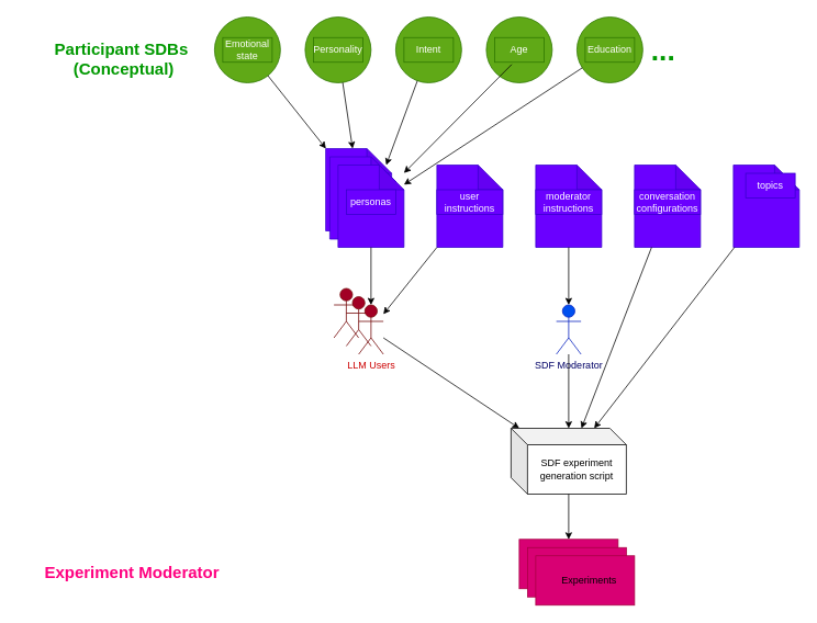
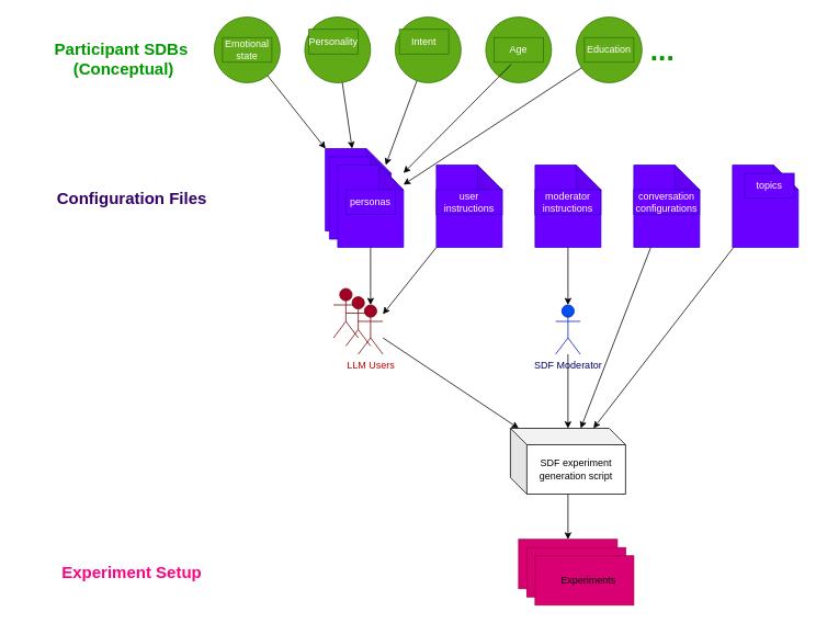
  <mxCell id="0" />
  <mxCell id="1" parent="0" />
  <mxCell id="2" value="" style="rounded=0;whiteSpace=wrap;html=1;fillColor=#d80073;fontColor=#ffffff;strokeColor=#A50040;" vertex="1" parent="1"><mxGeometry x="630" y="655" width="120" height="60" as="geometry" /></mxCell>
  <mxCell id="3" value="" style="rounded=0;whiteSpace=wrap;html=1;fillColor=#d80073;fontColor=#ffffff;strokeColor=#A50040;" vertex="1" parent="1"><mxGeometry x="640" y="665" width="120" height="60" as="geometry" /></mxCell>
  <mxCell id="4" value="" style="shape=note;whiteSpace=wrap;html=1;backgroundOutline=1;darkOpacity=0.05;fillColor=#6a00ff;fontColor=#ffffff;strokeColor=#3700CC;" vertex="1" parent="1"><mxGeometry x="395" y="180" width="80" height="100" as="geometry" /></mxCell>
  <mxCell id="5" value="" style="shape=note;whiteSpace=wrap;html=1;backgroundOutline=1;darkOpacity=0.05;fillColor=#6a00ff;fontColor=#ffffff;strokeColor=#3700CC;" vertex="1" parent="1"><mxGeometry x="400" y="190" width="80" height="100" as="geometry" /></mxCell>
  <mxCell id="6" value="" style="shape=umlActor;verticalLabelPosition=bottom;verticalAlign=top;html=1;outlineConnect=0;fillColor=#a20025;fontColor=#ffffff;strokeColor=#6F0000;" vertex="1" parent="1"><mxGeometry x="405" y="350" width="30" height="60" as="geometry" /></mxCell>
  <mxCell id="7" value="" style="shape=umlActor;verticalLabelPosition=bottom;verticalAlign=top;html=1;outlineConnect=0;fillColor=#a20025;fontColor=#ffffff;strokeColor=#6F0000;" vertex="1" parent="1"><mxGeometry x="420" y="360" width="30" height="60" as="geometry" /></mxCell>
  <mxCell id="8" value="&lt;font color=&quot;#cc0000&quot;&gt;LLM Users&lt;/font&gt;" style="shape=umlActor;verticalLabelPosition=bottom;verticalAlign=top;html=1;outlineConnect=0;fillColor=#a20025;fontColor=#ffffff;strokeColor=#6F0000;" vertex="1" parent="1"><mxGeometry x="435" y="370" width="30" height="60" as="geometry" /></mxCell>
  <mxCell id="9" value="" style="shape=note;whiteSpace=wrap;html=1;backgroundOutline=1;darkOpacity=0.05;fillColor=#6a00ff;fontColor=#ffffff;strokeColor=#3700CC;" vertex="1" parent="1"><mxGeometry x="530" y="200" width="80" height="100" as="geometry" /></mxCell>
  <mxCell id="10" value="user&lt;div&gt;instructions&lt;/div&gt;" style="text;html=1;align=center;verticalAlign=middle;whiteSpace=wrap;rounded=0;fillColor=#6a00ff;fontColor=#ffffff;strokeColor=#3700CC;" vertex="1" parent="1"><mxGeometry x="530" y="230" width="80" height="30" as="geometry" /></mxCell>
  <mxCell id="11" value="" style="shape=note;whiteSpace=wrap;html=1;backgroundOutline=1;darkOpacity=0.05;fillColor=#6a00ff;fontColor=#ffffff;strokeColor=#3700CC;" vertex="1" parent="1"><mxGeometry x="650" y="200" width="80" height="100" as="geometry" /></mxCell>
  <mxCell id="12" value="moderator&lt;div&gt;instructions&lt;/div&gt;" style="text;html=1;align=center;verticalAlign=middle;whiteSpace=wrap;rounded=0;fillColor=#6a00ff;fontColor=#ffffff;strokeColor=#3700CC;" vertex="1" parent="1"><mxGeometry x="650" y="230" width="80" height="30" as="geometry" /></mxCell>
  <mxCell id="13" value="" style="shape=note;whiteSpace=wrap;html=1;backgroundOutline=1;darkOpacity=0.05;fillColor=#6a00ff;fontColor=#ffffff;strokeColor=#3700CC;" vertex="1" parent="1"><mxGeometry x="770" y="200" width="80" height="100" as="geometry" /></mxCell>
  <mxCell id="14" value="conversation&lt;div&gt;configurations&lt;/div&gt;" style="text;html=1;align=center;verticalAlign=middle;whiteSpace=wrap;rounded=0;fillColor=#6a00ff;fontColor=#ffffff;strokeColor=#3700CC;" vertex="1" parent="1"><mxGeometry x="770" y="230" width="80" height="30" as="geometry" /></mxCell>
  <mxCell id="15" value="" style="shape=note;whiteSpace=wrap;html=1;backgroundOutline=1;darkOpacity=0.05;fillColor=#6a00ff;fontColor=#ffffff;strokeColor=#3700CC;" vertex="1" parent="1"><mxGeometry x="890" y="200" width="80" height="100" as="geometry" /></mxCell>
  <mxCell id="16" value="topics" style="text;html=1;align=center;verticalAlign=middle;whiteSpace=wrap;rounded=0;fillColor=#6a00ff;fontColor=#ffffff;strokeColor=#3700CC;" vertex="1" parent="1"><mxGeometry x="905" y="210" width="60" height="30" as="geometry" /></mxCell>
  <mxCell id="17" value="" style="shape=note;whiteSpace=wrap;html=1;backgroundOutline=1;darkOpacity=0.05;fillColor=#6a00ff;fontColor=#ffffff;strokeColor=#3700CC;" vertex="1" parent="1"><mxGeometry x="410" y="200" width="80" height="100" as="geometry" /></mxCell>
  <mxCell id="18" value="personas" style="text;html=1;align=center;verticalAlign=middle;whiteSpace=wrap;rounded=0;fillColor=#6a00ff;fontColor=#ffffff;strokeColor=#3700CC;" vertex="1" parent="1"><mxGeometry x="420" y="230" width="60" height="30" as="geometry" /></mxCell>
  <mxCell id="19" value="" style="ellipse;whiteSpace=wrap;html=1;aspect=fixed;fillColor=#60a917;fontColor=#ffffff;strokeColor=#2D7600;" vertex="1" parent="1"><mxGeometry x="480" y="20" width="80" height="80" as="geometry" /></mxCell>
- <mxCell id="20" value="Intent" style="text;html=1;align=center;verticalAlign=middle;whiteSpace=wrap;rounded=0;fillColor=#60a917;fontColor=#ffffff;strokeColor=#2D7600;" vertex="1" parent="1"><mxGeometry x="490" y="45" width="60" height="30" as="geometry" /></mxCell>
+ <mxCell id="20" value="Intent" style="text;html=1;align=center;verticalAlign=middle;whiteSpace=wrap;rounded=0;fillColor=#60a917;fontColor=#ffffff;strokeColor=#2D7600;" vertex="1" parent="1"><mxGeometry x="485" y="35" width="60" height="30" as="geometry" /></mxCell>
  <mxCell id="21" value="" style="ellipse;whiteSpace=wrap;html=1;aspect=fixed;fillColor=#60a917;fontColor=#ffffff;strokeColor=#2D7600;" vertex="1" parent="1"><mxGeometry x="590" y="20" width="80" height="80" as="geometry" /></mxCell>
  <mxCell id="22" value="Age" style="text;html=1;align=center;verticalAlign=middle;whiteSpace=wrap;rounded=0;fillColor=#60a917;fontColor=#ffffff;strokeColor=#2D7600;" vertex="1" parent="1"><mxGeometry x="600" y="45" width="60" height="30" as="geometry" /></mxCell>
  <mxCell id="23" value="" style="ellipse;whiteSpace=wrap;html=1;aspect=fixed;fillColor=#60a917;fontColor=#ffffff;strokeColor=#2D7600;" vertex="1" parent="1"><mxGeometry x="700" y="20" width="80" height="80" as="geometry" /></mxCell>
  <mxCell id="24" value="Education" style="text;html=1;align=center;verticalAlign=middle;whiteSpace=wrap;rounded=0;fillColor=#60a917;fontColor=#ffffff;strokeColor=#2D7600;" vertex="1" parent="1"><mxGeometry x="710" y="45" width="60" height="30" as="geometry" /></mxCell>
  <mxCell id="25" value="" style="ellipse;whiteSpace=wrap;html=1;aspect=fixed;fillColor=#60a917;fontColor=#ffffff;strokeColor=#2D7600;" vertex="1" parent="1"><mxGeometry x="370" y="20" width="80" height="80" as="geometry" /></mxCell>
- <mxCell id="26" value="Personality" style="text;html=1;align=center;verticalAlign=middle;whiteSpace=wrap;rounded=0;fillColor=#60a917;fontColor=#ffffff;strokeColor=#2D7600;" vertex="1" parent="1"><mxGeometry x="380" y="45" width="60" height="30" as="geometry" /></mxCell>
+ <mxCell id="26" value="Personality" style="text;html=1;align=center;verticalAlign=middle;whiteSpace=wrap;rounded=0;fillColor=#60a917;fontColor=#ffffff;strokeColor=#2D7600;" vertex="1" parent="1"><mxGeometry x="375" y="35" width="60" height="30" as="geometry" /></mxCell>
  <mxCell id="27" value="" style="ellipse;whiteSpace=wrap;html=1;aspect=fixed;fillColor=#60a917;fontColor=#ffffff;strokeColor=#2D7600;" vertex="1" parent="1"><mxGeometry x="260" y="20" width="80" height="80" as="geometry" /></mxCell>
  <mxCell id="28" value="Emotional&lt;div&gt;state&lt;/div&gt;" style="text;html=1;align=center;verticalAlign=middle;whiteSpace=wrap;rounded=0;fillColor=#60a917;fontColor=#ffffff;strokeColor=#2D7600;" vertex="1" parent="1"><mxGeometry x="270" y="45" width="60" height="30" as="geometry" /></mxCell>
  <mxCell id="29" value="" style="endArrow=classic;html=1;rounded=0;" edge="1" parent="1" source="27" target="4"><mxGeometry width="50" height="50" relative="1" as="geometry"><mxPoint x="330" y="160" as="sourcePoint" /><mxPoint x="380" y="110" as="targetPoint" /></mxGeometry></mxCell>
  <mxCell id="30" value="" style="endArrow=classic;html=1;rounded=0;" edge="1" parent="1" source="25" target="4"><mxGeometry width="50" height="50" relative="1" as="geometry"><mxPoint x="330" y="160" as="sourcePoint" /><mxPoint x="380" y="110" as="targetPoint" /></mxGeometry></mxCell>
  <mxCell id="31" value="" style="endArrow=classic;html=1;rounded=0;" edge="1" parent="1" source="19" target="17"><mxGeometry width="50" height="50" relative="1" as="geometry"><mxPoint x="330" y="160" as="sourcePoint" /><mxPoint x="380" y="110" as="targetPoint" /></mxGeometry></mxCell>
  <mxCell id="32" value="" style="endArrow=classic;html=1;rounded=0;exitX=0.347;exitY=1.089;exitDx=0;exitDy=0;exitPerimeter=0;" edge="1" parent="1" source="22" target="17"><mxGeometry width="50" height="50" relative="1" as="geometry"><mxPoint x="220" y="56" as="sourcePoint" /><mxPoint x="420" y="226" as="targetPoint" /></mxGeometry></mxCell>
  <mxCell id="33" value="" style="endArrow=classic;html=1;rounded=0;" edge="1" parent="1" source="23" target="17"><mxGeometry width="50" height="50" relative="1" as="geometry"><mxPoint x="621" y="48" as="sourcePoint" /><mxPoint x="498" y="210" as="targetPoint" /></mxGeometry></mxCell>
  <mxCell id="34" value="" style="endArrow=classic;html=1;rounded=0;" edge="1" parent="1" source="17" target="8"><mxGeometry width="50" height="50" relative="1" as="geometry"><mxPoint x="330" y="360" as="sourcePoint" /><mxPoint x="380" y="310" as="targetPoint" /></mxGeometry></mxCell>
  <mxCell id="35" value="" style="endArrow=classic;html=1;rounded=0;" edge="1" parent="1" source="9" target="8"><mxGeometry width="50" height="50" relative="1" as="geometry"><mxPoint x="430" y="360" as="sourcePoint" /><mxPoint x="480" y="310" as="targetPoint" /></mxGeometry></mxCell>
  <mxCell id="36" value="" style="rounded=0;whiteSpace=wrap;html=1;fillColor=#d80073;fontColor=#ffffff;strokeColor=#A50040;" vertex="1" parent="1"><mxGeometry x="650" y="675" width="120" height="60" as="geometry" /></mxCell>
  <mxCell id="37" value="&lt;font color=&quot;#000066&quot;&gt;SDF Moderator&lt;/font&gt;" style="shape=umlActor;verticalLabelPosition=bottom;verticalAlign=top;html=1;outlineConnect=0;fillColor=#0050ef;fontColor=#ffffff;strokeColor=#001DBC;" vertex="1" parent="1"><mxGeometry x="675" y="370" width="30" height="60" as="geometry" /></mxCell>
  <mxCell id="38" value="" style="endArrow=classic;html=1;rounded=0;" edge="1" parent="1" source="11" target="37"><mxGeometry width="50" height="50" relative="1" as="geometry"><mxPoint x="540" y="410" as="sourcePoint" /><mxPoint x="590" y="360" as="targetPoint" /></mxGeometry></mxCell>
  <mxCell id="39" value="" style="endArrow=classic;html=1;rounded=0;" edge="1" parent="1" source="15" target="48"><mxGeometry width="50" height="50" relative="1" as="geometry"><mxPoint x="540" y="410" as="sourcePoint" /><mxPoint x="850" y="600" as="targetPoint" /></mxGeometry></mxCell>
  <mxCell id="40" value="" style="endArrow=classic;html=1;rounded=0;" edge="1" parent="1" source="13" target="48"><mxGeometry width="50" height="50" relative="1" as="geometry"><mxPoint x="799" y="310" as="sourcePoint" /><mxPoint x="712" y="520" as="targetPoint" /></mxGeometry></mxCell>
  <mxCell id="41" value="" style="endArrow=classic;html=1;rounded=0;" edge="1" parent="1" source="37" target="48"><mxGeometry width="50" height="50" relative="1" as="geometry"><mxPoint x="540" y="410" as="sourcePoint" /><mxPoint x="590" y="360" as="targetPoint" /></mxGeometry></mxCell>
  <mxCell id="42" value="" style="endArrow=classic;html=1;rounded=0;" edge="1" parent="1" source="8" target="48"><mxGeometry width="50" height="50" relative="1" as="geometry"><mxPoint x="540" y="410" as="sourcePoint" /><mxPoint x="590" y="360" as="targetPoint" /></mxGeometry></mxCell>
  <mxCell id="43" value="Experiments" style="text;html=1;align=center;verticalAlign=middle;whiteSpace=wrap;rounded=0;" vertex="1" parent="1"><mxGeometry x="670" y="690" width="90" height="30" as="geometry" /></mxCell>
  <mxCell id="44" value="&lt;font color=&quot;#009900&quot; style=&quot;font-size: 20px;&quot;&gt;&lt;b style=&quot;&quot;&gt;Participant SDBs&amp;nbsp;&lt;/b&gt;&lt;/font&gt;&lt;div style=&quot;font-size: 20px;&quot;&gt;&lt;font color=&quot;#009900&quot; style=&quot;font-size: 20px;&quot;&gt;&lt;b style=&quot;&quot;&gt;(Conceptual)&lt;/b&gt;&lt;/font&gt;&lt;/div&gt;" style="text;html=1;align=center;verticalAlign=middle;whiteSpace=wrap;rounded=0;" vertex="1" parent="1"><mxGeometry x="20" y="30" width="260" height="80" as="geometry" /></mxCell>
- <mxCell id="46" value="&lt;span style=&quot;font-size: 20px;&quot;&gt;&lt;b style=&quot;&quot;&gt;&lt;font color=&quot;#ff0080&quot;&gt;Experiment Moderator&lt;/font&gt;&lt;/b&gt;&lt;/span&gt;" style="text;html=1;align=center;verticalAlign=middle;whiteSpace=wrap;rounded=0;" vertex="1" parent="1"><mxGeometry x="30" y="655" width="260" height="80" as="geometry" /></mxCell>
+ <mxCell id="45" value="&lt;span style=&quot;font-size: 20px;&quot;&gt;&lt;b style=&quot;&quot;&gt;&lt;font color=&quot;#330066&quot;&gt;Configuration Files&lt;/font&gt;&lt;/b&gt;&lt;/span&gt;" style="text;html=1;align=center;verticalAlign=middle;whiteSpace=wrap;rounded=0;" vertex="1" parent="1"><mxGeometry x="30" y="200" width="260" height="80" as="geometry" /></mxCell>
+ <mxCell id="46" value="&lt;span style=&quot;font-size: 20px;&quot;&gt;&lt;b style=&quot;&quot;&gt;&lt;font color=&quot;#ff0080&quot;&gt;Experiment Setup&lt;/font&gt;&lt;/b&gt;&lt;/span&gt;" style="text;html=1;align=center;verticalAlign=middle;whiteSpace=wrap;rounded=0;" vertex="1" parent="1"><mxGeometry x="30" y="655" width="260" height="80" as="geometry" /></mxCell>
  <mxCell id="47" value="&lt;font color=&quot;#009900&quot; style=&quot;font-size: 35px;&quot;&gt;&lt;span style=&quot;font-size: 35px;&quot;&gt;&lt;b style=&quot;font-size: 35px;&quot;&gt;...&lt;/b&gt;&lt;/span&gt;&lt;/font&gt;" style="text;html=1;align=center;verticalAlign=middle;whiteSpace=wrap;rounded=0;fontSize=35;" vertex="1" parent="1"><mxGeometry x="790" y="45" width="30" height="30" as="geometry" /></mxCell>
  <mxCell id="48" value="" style="shape=cube;whiteSpace=wrap;html=1;boundedLbl=1;backgroundOutline=1;darkOpacity=0.05;darkOpacity2=0.1;" vertex="1" parent="1"><mxGeometry x="620" y="520" width="140" height="80" as="geometry" /></mxCell>
  <mxCell id="49" value="SDF experiment generation script" style="text;html=1;align=center;verticalAlign=middle;whiteSpace=wrap;rounded=0;" vertex="1" parent="1"><mxGeometry x="640" y="540" width="120" height="60" as="geometry" /></mxCell>
  <mxCell id="50" value="" style="endArrow=classic;html=1;rounded=0;" edge="1" parent="1" source="48" target="2"><mxGeometry width="50" height="50" relative="1" as="geometry"><mxPoint x="530" y="590" as="sourcePoint" /><mxPoint x="580" y="540" as="targetPoint" /></mxGeometry></mxCell>
